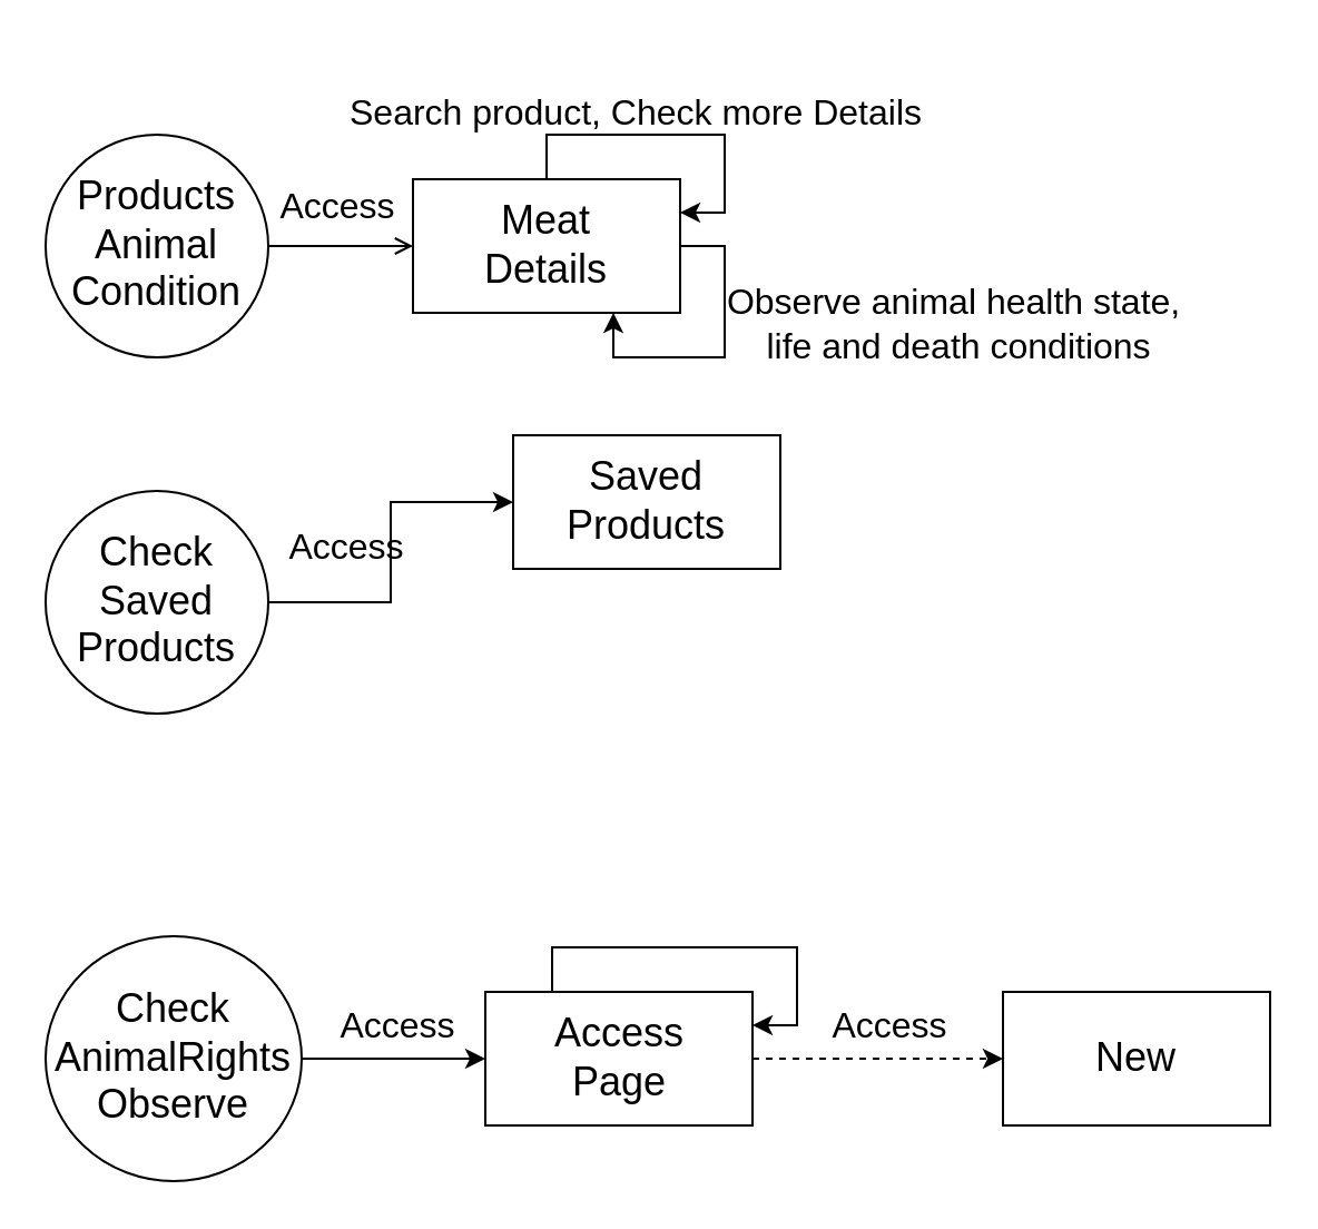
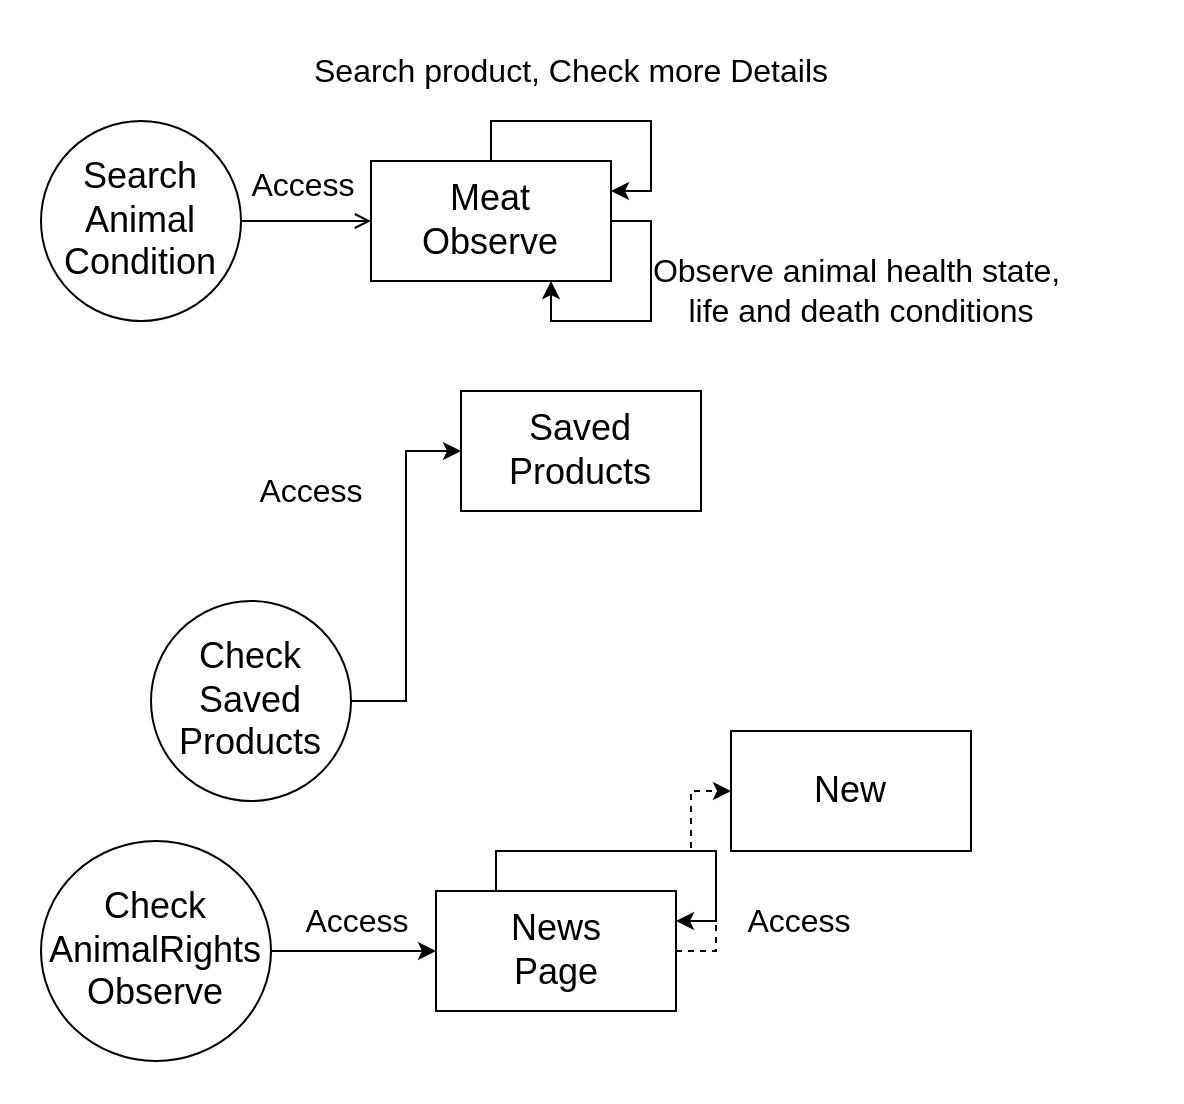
  <mxCell id="0" />
  <mxCell id="1" parent="0" />
  <mxCell id="2" style="edgeStyle=orthogonalEdgeStyle;rounded=0;orthogonalLoop=1;jettySize=auto;html=1;exitX=1;exitY=0.5;exitDx=0;exitDy=0;entryX=0;entryY=0.5;entryDx=0;entryDy=0;endArrow=open;" parent="1" source="3" target="5" edge="1"><mxGeometry relative="1" as="geometry"><mxPoint x="190" y="110" as="targetPoint" /></mxGeometry></mxCell>
- <mxCell id="3" value="&lt;span style=&quot;font-size: 18px;&quot;&gt;Products&lt;/span&gt;&lt;div&gt;&lt;span style=&quot;font-size: 18px;&quot;&gt;Animal&lt;/span&gt;&lt;/div&gt;&lt;div&gt;&lt;span style=&quot;font-size: 18px;&quot;&gt;Condition&lt;/span&gt;&lt;/div&gt;" style="ellipse;whiteSpace=wrap;html=1;" parent="1" vertex="1"><mxGeometry x="20" y="60" width="100" height="100" as="geometry" /></mxCell>
+ <mxCell id="3" value="&lt;span style=&quot;font-size: 18px;&quot;&gt;Search&lt;/span&gt;&lt;div&gt;&lt;span style=&quot;font-size: 18px;&quot;&gt;Animal&lt;/span&gt;&lt;/div&gt;&lt;div&gt;&lt;span style=&quot;font-size: 18px;&quot;&gt;Condition&lt;/span&gt;&lt;/div&gt;" style="ellipse;whiteSpace=wrap;html=1;" parent="1" vertex="1"><mxGeometry x="20" y="60" width="100" height="100" as="geometry" /></mxCell>
  <mxCell id="4" value="Access" style="text;html=1;align=center;verticalAlign=middle;resizable=0;points=[];autosize=1;strokeColor=none;fillColor=none;fontSize=16;" parent="1" vertex="1"><mxGeometry x="116" y="77" width="70" height="30" as="geometry" /></mxCell>
- <mxCell id="5" value="Meat&lt;div&gt;Details&lt;/div&gt;" style="rounded=0;whiteSpace=wrap;html=1;fontSize=18;" parent="1" vertex="1"><mxGeometry x="185" y="80" width="120" height="60" as="geometry" /></mxCell>
+ <mxCell id="5" value="Meat&lt;div&gt;Observe&lt;/div&gt;" style="rounded=0;whiteSpace=wrap;html=1;fontSize=18;" parent="1" vertex="1"><mxGeometry x="185" y="80" width="120" height="60" as="geometry" /></mxCell>
  <mxCell id="6" style="edgeStyle=orthogonalEdgeStyle;rounded=0;orthogonalLoop=1;jettySize=auto;html=1;exitX=0.5;exitY=0;exitDx=0;exitDy=0;entryX=1;entryY=0.25;entryDx=0;entryDy=0;" parent="1" source="5" target="5" edge="1"><mxGeometry relative="1" as="geometry" /></mxCell>
- <mxCell id="7" value="Search product, Check more Details" style="text;html=1;align=center;verticalAlign=middle;resizable=0;points=[];autosize=1;strokeColor=none;fillColor=none;fontSize=16;" parent="1" vertex="1"><mxGeometry x="145" y="35" width="280" height="30" as="geometry" /></mxCell>
+ <mxCell id="7" value="Search product, Check more Details" style="text;html=1;align=center;verticalAlign=middle;resizable=0;points=[];autosize=1;strokeColor=none;fillColor=none;fontSize=16;" parent="1" vertex="1"><mxGeometry x="145" y="20" width="280" height="30" as="geometry" /></mxCell>
  <mxCell id="8" style="edgeStyle=orthogonalEdgeStyle;rounded=0;orthogonalLoop=1;jettySize=auto;html=1;exitX=1;exitY=0.5;exitDx=0;exitDy=0;entryX=0;entryY=0.5;entryDx=0;entryDy=0;" parent="1" source="9" target="15" edge="1"><mxGeometry relative="1" as="geometry"><mxPoint x="190" y="270" as="targetPoint" /></mxGeometry></mxCell>
- <mxCell id="9" value="&lt;span style=&quot;font-size: 18px;&quot;&gt;Check&lt;/span&gt;&lt;div&gt;&lt;span style=&quot;font-size: 18px;&quot;&gt;Saved&lt;/span&gt;&lt;/div&gt;&lt;div&gt;&lt;span style=&quot;font-size: 18px;&quot;&gt;Products&lt;/span&gt;&lt;/div&gt;" style="ellipse;whiteSpace=wrap;html=1;" parent="1" vertex="1"><mxGeometry x="20" y="220" width="100" height="100" as="geometry" /></mxCell>
+ <mxCell id="9" value="&lt;span style=&quot;font-size: 18px;&quot;&gt;Check&lt;/span&gt;&lt;div&gt;&lt;span style=&quot;font-size: 18px;&quot;&gt;Saved&lt;/span&gt;&lt;/div&gt;&lt;div&gt;&lt;span style=&quot;font-size: 18px;&quot;&gt;Products&lt;/span&gt;&lt;/div&gt;" style="ellipse;whiteSpace=wrap;html=1;" parent="1" vertex="1"><mxGeometry x="75" y="300" width="100" height="100" as="geometry" /></mxCell>
  <mxCell id="10" style="edgeStyle=orthogonalEdgeStyle;rounded=0;orthogonalLoop=1;jettySize=auto;html=1;exitX=1;exitY=0.5;exitDx=0;exitDy=0;" parent="1" source="11" edge="1"><mxGeometry relative="1" as="geometry"><mxPoint x="217.5" y="475" as="targetPoint" /></mxGeometry></mxCell>
  <mxCell id="11" value="&lt;span style=&quot;font-size: 18px;&quot;&gt;Check&lt;/span&gt;&lt;div&gt;&lt;span style=&quot;font-size: 18px;&quot;&gt;AnimalRights&lt;br&gt;&lt;/span&gt;&lt;div&gt;&lt;span style=&quot;font-size: 18px;&quot;&gt;Observe&lt;/span&gt;&lt;/div&gt;&lt;/div&gt;" style="ellipse;whiteSpace=wrap;html=1;" parent="1" vertex="1"><mxGeometry x="20" y="420" width="115" height="110" as="geometry" /></mxCell>
  <mxCell id="12" value="Observe animal health state,&amp;nbsp;&lt;div&gt;life and death conditions&lt;/div&gt;" style="text;html=1;align=center;verticalAlign=middle;resizable=0;points=[];autosize=1;strokeColor=none;fillColor=none;fontSize=16;" parent="1" vertex="1"><mxGeometry x="315" y="120" width="230" height="50" as="geometry" /></mxCell>
  <mxCell id="13" style="edgeStyle=orthogonalEdgeStyle;rounded=0;orthogonalLoop=1;jettySize=auto;html=1;exitX=1;exitY=0.5;exitDx=0;exitDy=0;entryX=0.75;entryY=1;entryDx=0;entryDy=0;" parent="1" source="5" target="5" edge="1"><mxGeometry relative="1" as="geometry" /></mxCell>
  <mxCell id="14" value="Access" style="text;html=1;align=center;verticalAlign=middle;resizable=0;points=[];autosize=1;strokeColor=none;fillColor=none;fontSize=16;" parent="1" vertex="1"><mxGeometry x="120" y="230" width="70" height="30" as="geometry" /></mxCell>
  <mxCell id="15" value="Saved&lt;div&gt;Products&lt;/div&gt;" style="rounded=0;whiteSpace=wrap;html=1;fontSize=18;" parent="1" vertex="1"><mxGeometry x="230" y="195" width="120" height="60" as="geometry" /></mxCell>
  <mxCell id="16" style="edgeStyle=orthogonalEdgeStyle;rounded=0;orthogonalLoop=1;jettySize=auto;html=1;exitX=1;exitY=0.5;exitDx=0;exitDy=0;entryX=0;entryY=0.5;entryDx=0;entryDy=0;dashed=1;" parent="1" source="17" target="19" edge="1"><mxGeometry relative="1" as="geometry" /></mxCell>
- <mxCell id="17" value="Access&lt;div&gt;Page&lt;/div&gt;" style="rounded=0;whiteSpace=wrap;html=1;fontSize=18;" parent="1" vertex="1"><mxGeometry x="217.5" y="445" width="120" height="60" as="geometry" /></mxCell>
+ <mxCell id="17" value="News&lt;div&gt;Page&lt;/div&gt;" style="rounded=0;whiteSpace=wrap;html=1;fontSize=18;" parent="1" vertex="1"><mxGeometry x="217.5" y="445" width="120" height="60" as="geometry" /></mxCell>
  <mxCell id="18" value="Access" style="text;html=1;align=center;verticalAlign=middle;resizable=0;points=[];autosize=1;strokeColor=none;fillColor=none;fontSize=16;" parent="1" vertex="1"><mxGeometry x="142.5" y="445" width="70" height="30" as="geometry" /></mxCell>
- <mxCell id="19" value="New" style="rounded=0;whiteSpace=wrap;html=1;fontSize=18;" parent="1" vertex="1"><mxGeometry x="450" y="445" width="120" height="60" as="geometry" /></mxCell>
+ <mxCell id="19" value="New" style="rounded=0;whiteSpace=wrap;html=1;fontSize=18;" parent="1" vertex="1"><mxGeometry x="365" y="365" width="120" height="60" as="geometry" /></mxCell>
  <mxCell id="20" value="Access" style="text;html=1;align=center;verticalAlign=middle;resizable=0;points=[];autosize=1;strokeColor=none;fillColor=none;fontSize=16;" parent="1" vertex="1"><mxGeometry x="364" y="445" width="70" height="30" as="geometry" /></mxCell>
  <mxCell id="21" style="edgeStyle=orthogonalEdgeStyle;rounded=0;orthogonalLoop=1;jettySize=auto;html=1;exitX=0.25;exitY=0;exitDx=0;exitDy=0;entryX=1;entryY=0.25;entryDx=0;entryDy=0;" edge="1" parent="1" source="17" target="17"><mxGeometry relative="1" as="geometry" /></mxCell>
